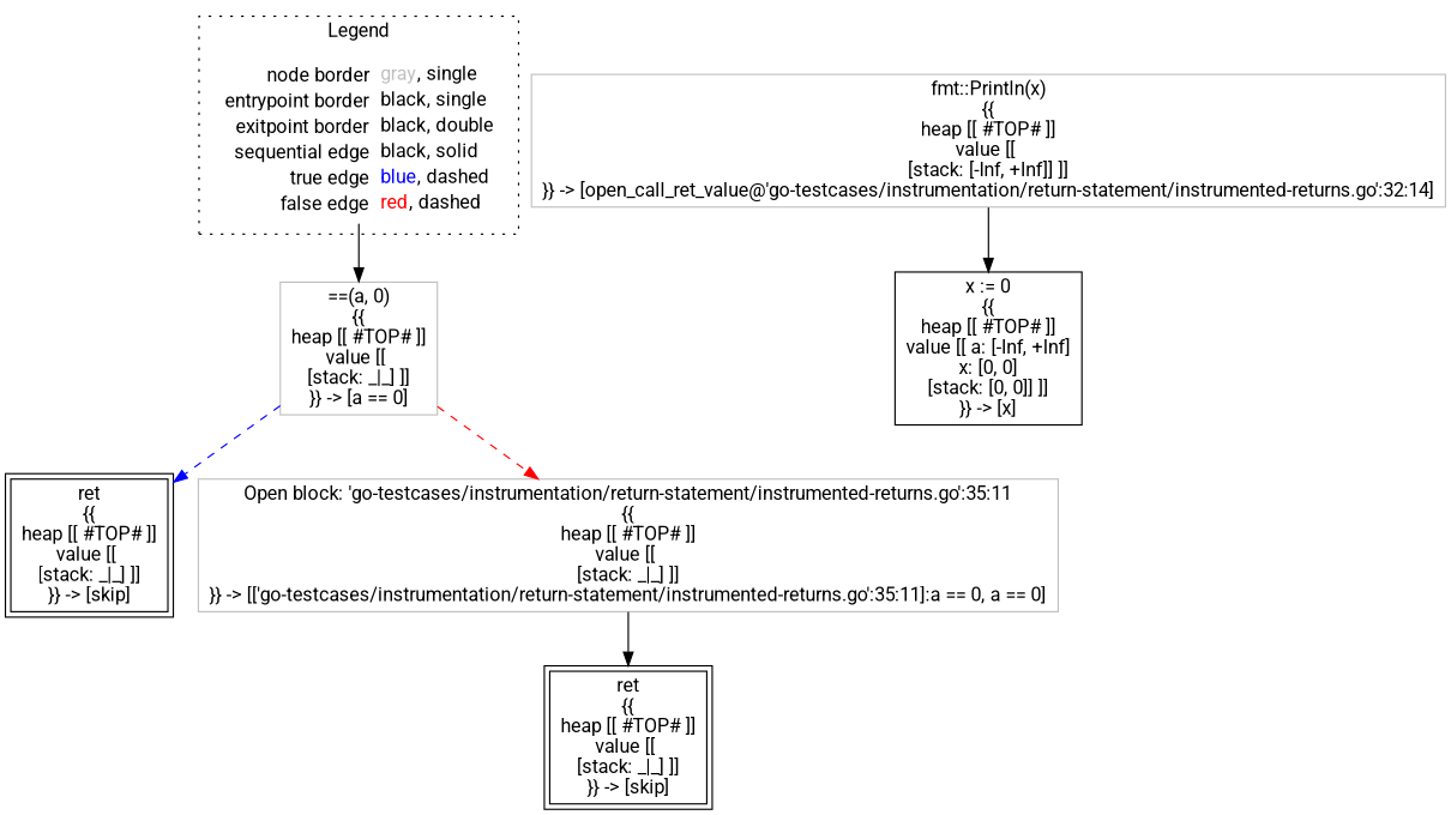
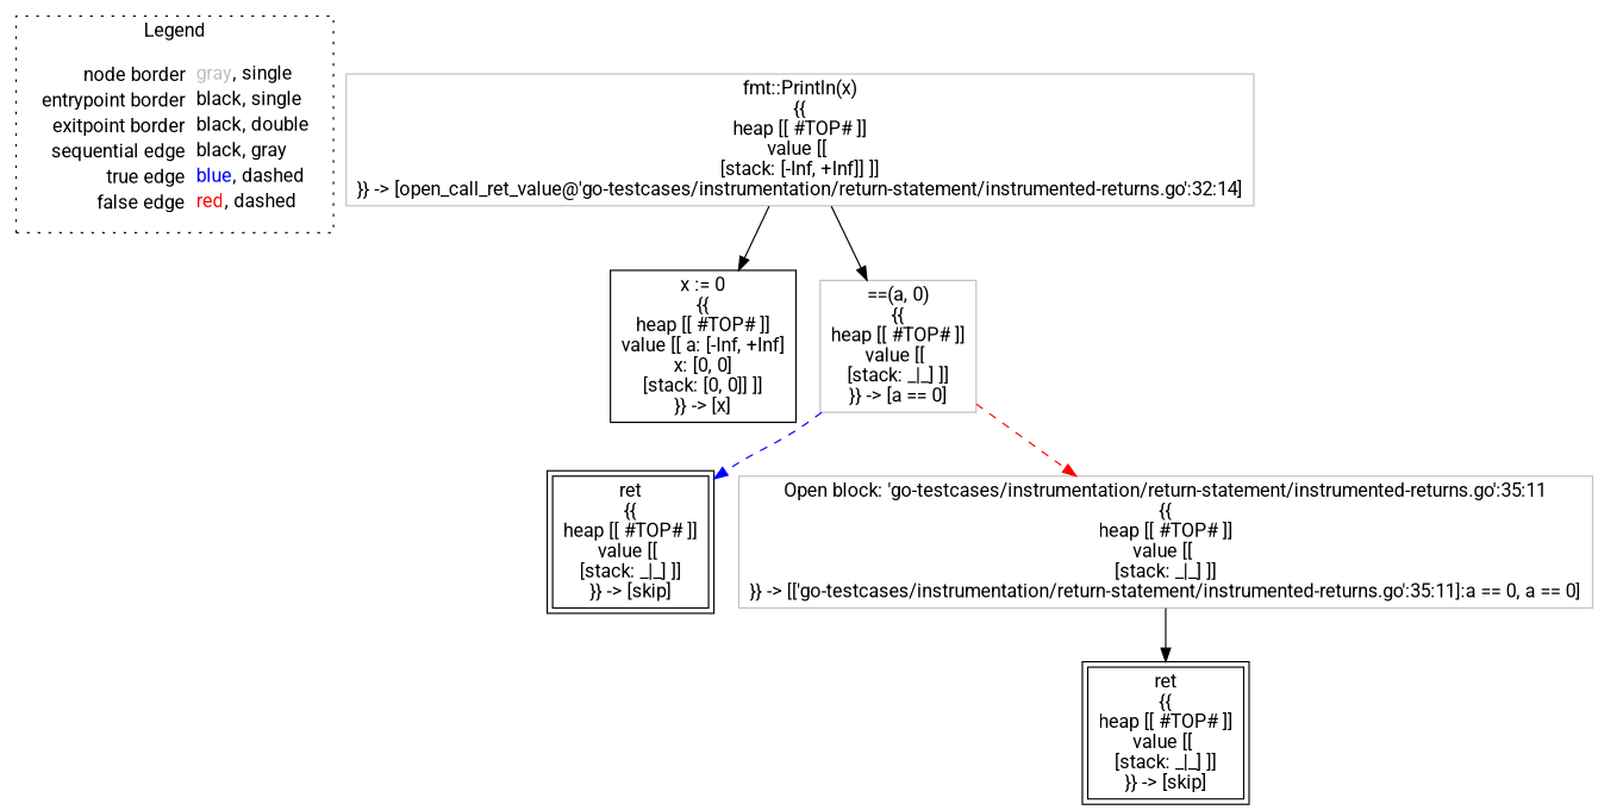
  digraph {
    fontname=Roboto
    node [fontname=Roboto shape=rect color=black]
    edge [color=black fontname=Roboto]
-   n1 [label=<<table border="0" cellpadding="2" cellspacing="0" cellborder="0"><tr><td align="right">node border&nbsp;</td><td align="left"><font color="gray">gray</font>, single</td></tr><tr><td align="right">entrypoint border&nbsp;</td><td align="left"><font color="black">black</font>, single</td></tr><tr><td align="right">exitpoint border&nbsp;</td><td align="left"><font color="black">black</font>, double</td></tr><tr><td align="right">sequential edge&nbsp;</td><td align="left"><font color="black">black</font>, solid</td></tr><tr><td align="right">true edge&nbsp;</td><td align="left"><font color="blue">blue</font>, dashed</td></tr><tr><td align="right">false edge&nbsp;</td><td align="left"><font color="red">red</font>, dashed</td></tr></table>> shape=plaintext color=""]
+   n1 [label=<<table border="0" cellpadding="2" cellspacing="0" cellborder="0"><tr><td align="right">node border&nbsp;</td><td align="left"><font color="gray">gray</font>, single</td></tr><tr><td align="right">entrypoint border&nbsp;</td><td align="left"><font color="black">black</font>, single</td></tr><tr><td align="right">exitpoint border&nbsp;</td><td align="left"><font color="black">black</font>, double</td></tr><tr><td align="right">sequential edge&nbsp;</td><td align="left"><font color="black">black</font>, gray</td></tr><tr><td align="right">true edge&nbsp;</td><td align="left"><font color="blue">blue</font>, dashed</td></tr><tr><td align="right">false edge&nbsp;</td><td align="left"><font color="red">red</font>, dashed</td></tr></table>> shape=plaintext color=""]
    n2 [label=<x := 0<BR/>{{<BR/>heap [[ #TOP# ]]<BR/>value [[ a: [-Inf, +Inf]<BR/>x: [0, 0]<BR/>[stack: [0, 0]] ]]<BR/>}} -&gt; [x]>]
    n3 [color=gray label=<fmt::Println(x)<BR/>{{<BR/>heap [[ #TOP# ]]<BR/>value [[ <BR/>[stack: [-Inf, +Inf]] ]]<BR/>}} -&gt; [open_call_ret_value@'go-testcases/instrumentation/return-statement/instrumented-returns.go':32:14]>]
    n4 [color=gray label=<==(a, 0)<BR/>{{<BR/>heap [[ #TOP# ]]<BR/>value [[ <BR/>[stack: _|_] ]]<BR/>}} -&gt; [a == 0]>]
    n5 [label=<ret<BR/>{{<BR/>heap [[ #TOP# ]]<BR/>value [[ <BR/>[stack: _|_] ]]<BR/>}} -&gt; [skip]> peripheries=2]
    n6 [color=gray label=<Open block: 'go-testcases/instrumentation/return-statement/instrumented-returns.go':35:11<BR/>{{<BR/>heap [[ #TOP# ]]<BR/>value [[ <BR/>[stack: _|_] ]]<BR/>}} -&gt; [['go-testcases/instrumentation/return-statement/instrumented-returns.go':35:11]:a == 0, a == 0]>]
    n7 [label=<ret<BR/>{{<BR/>heap [[ #TOP# ]]<BR/>value [[ <BR/>[stack: _|_] ]]<BR/>}} -&gt; [skip]> peripheries=2]
    subgraph cluster_1 {
      label=Legend
      style=dotted
      n1
    }
    n3 -> n2
-   n1 -> n4
+   n3 -> n4
    n4 -> n5 [color=blue style=dashed]
    n4 -> n6 [color=red style=dashed]
    n6 -> n7
  }
